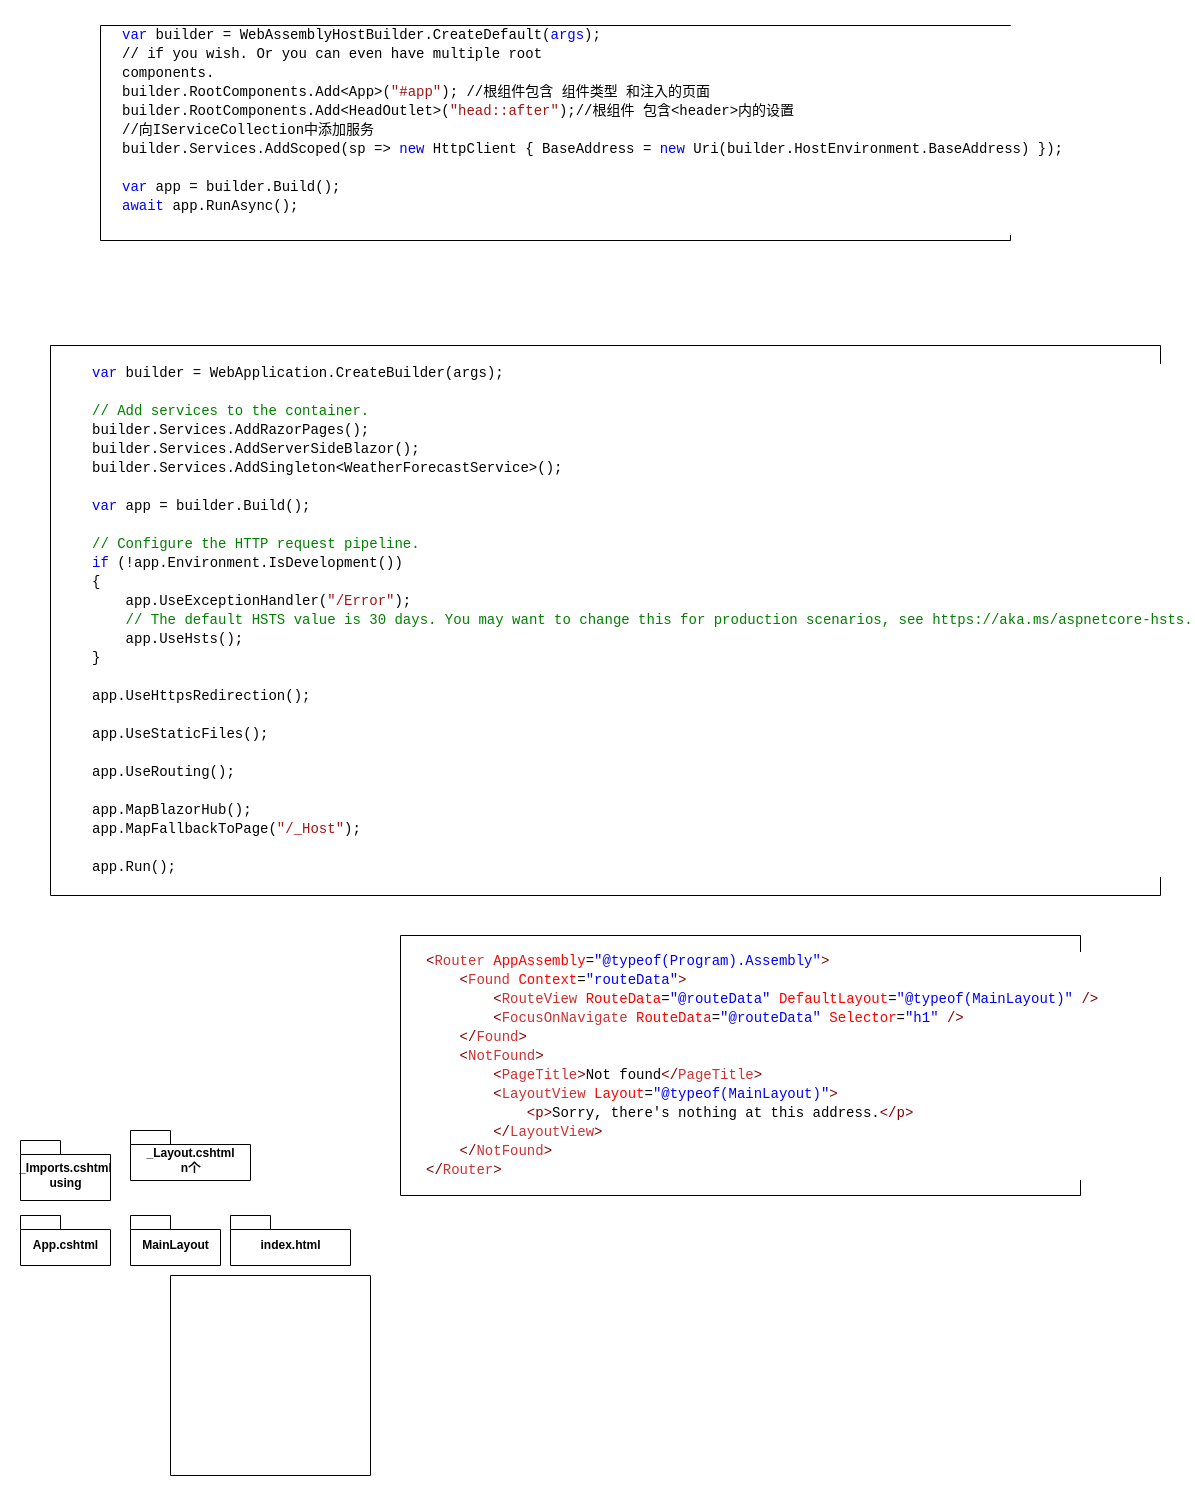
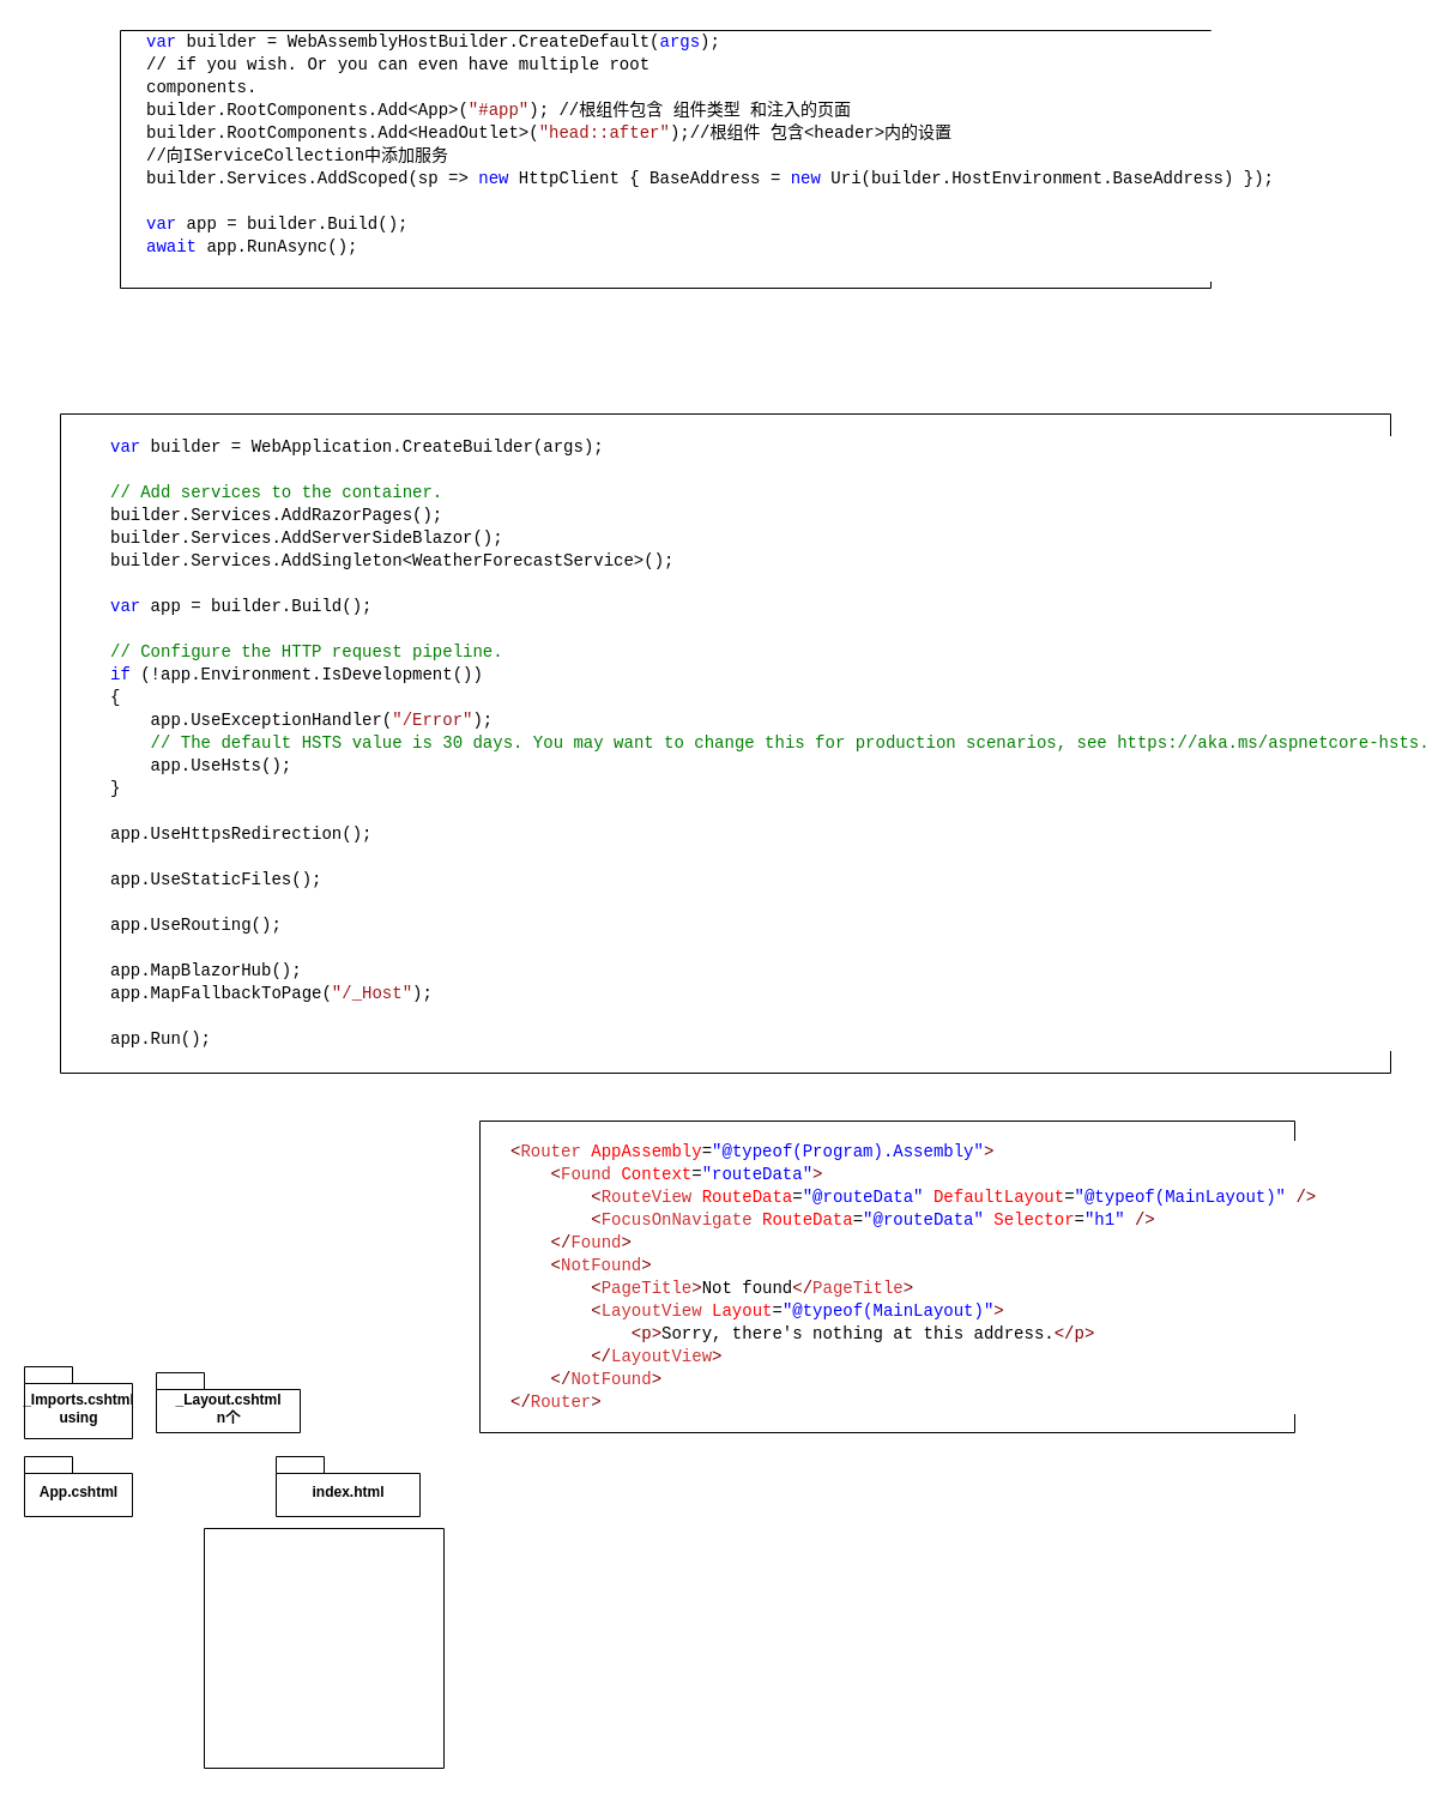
  <mxCell id="0" />
  <mxCell id="1" parent="0" />
  <mxCell id="2" value="" style="swimlane;startSize=0;" vertex="1" parent="1"><mxGeometry x="100" y="25" width="910" height="215" as="geometry"><mxRectangle x="90" y="40" width="50" height="40" as="alternateBounds" /></mxGeometry></mxCell>
  <mxCell id="3" value="&lt;div style=&quot;background-color: rgb(255, 255, 255); font-family: Consolas, &amp;quot;Courier New&amp;quot;, monospace; font-size: 14px; line-height: 19px;&quot;&gt;&lt;div&gt;&lt;span style=&quot;color: rgb(0, 0, 255);&quot;&gt;var&lt;/span&gt; builder = WebAssemblyHostBuilder.CreateDefault(&lt;span style=&quot;color: rgb(0, 0, 255);&quot;&gt;args&lt;/span&gt;);&lt;br&gt;&lt;/div&gt;&lt;div&gt;// if you wish. Or you can even have multiple root&lt;br/&gt;components.&lt;/div&gt;&lt;div&gt;builder.RootComponents.Add&amp;lt;App&amp;gt;(&lt;span style=&quot;color: #a31515;&quot;&gt;&quot;#app&quot;&lt;/span&gt;); //根组件包含 组件类型 和注入的页面&lt;/div&gt;&lt;div&gt;builder.RootComponents.Add&amp;lt;HeadOutlet&amp;gt;(&lt;span style=&quot;color: #a31515;&quot;&gt;&quot;head::after&quot;&lt;/span&gt;);//根组件 包含&amp;lt;header&amp;gt;内的设置&lt;/div&gt;//向IServiceCollection中添加服务&lt;br&gt;&lt;div&gt;builder.Services.AddScoped(sp =&amp;gt; &lt;span style=&quot;color: #0000ff;&quot;&gt;new&lt;/span&gt; HttpClient { BaseAddress = &lt;span style=&quot;color: #0000ff;&quot;&gt;new&lt;/span&gt; Uri(builder.HostEnvironment.BaseAddress) });&lt;/div&gt;&lt;br&gt;&lt;div&gt;&lt;span style=&quot;color: #0000ff;&quot;&gt;var&lt;/span&gt; app = builder.Build();&lt;/div&gt;&lt;div&gt;&lt;span style=&quot;color: #0000ff;&quot;&gt;await&lt;/span&gt; app.RunAsync();&lt;/div&gt;&lt;br&gt;&lt;/div&gt;" style="text;html=1;align=left;verticalAlign=middle;resizable=0;points=[];autosize=1;strokeColor=none;fillColor=none;" vertex="1" parent="2"><mxGeometry x="20" y="-5" width="890" height="220" as="geometry" /></mxCell>
  <mxCell id="4" value="" style="swimlane;startSize=0;" vertex="1" parent="1"><mxGeometry x="50" y="345" width="1110" height="550" as="geometry"><mxRectangle x="90" y="360" width="50" height="40" as="alternateBounds" /></mxGeometry></mxCell>
  <mxCell id="5" value="&lt;div style=&quot;background-color: rgb(255, 255, 255); line-height: 19px;&quot;&gt;&lt;div style=&quot;line-height: 19px;&quot;&gt;&lt;div style=&quot;font-family: Consolas, &amp;quot;Courier New&amp;quot;, monospace; font-size: 14px; line-height: 19px;&quot;&gt;&lt;div&gt;&lt;span style=&quot;color: #0000ff;&quot;&gt;var&lt;/span&gt; builder = WebApplication.CreateBuilder(args);&lt;/div&gt;&lt;br&gt;&lt;div&gt;&lt;span style=&quot;color: #008000;&quot;&gt;// Add services to the container.&lt;/span&gt;&lt;/div&gt;&lt;div&gt;builder.Services.AddRazorPages();&lt;/div&gt;&lt;div&gt;builder.Services.AddServerSideBlazor();&lt;/div&gt;&lt;div&gt;builder.Services.AddSingleton&amp;lt;WeatherForecastService&amp;gt;();&lt;/div&gt;&lt;br&gt;&lt;div&gt;&lt;span style=&quot;color: #0000ff;&quot;&gt;var&lt;/span&gt; app = builder.Build();&lt;/div&gt;&lt;br&gt;&lt;div&gt;&lt;span style=&quot;color: #008000;&quot;&gt;// Configure the HTTP request pipeline.&lt;/span&gt;&lt;/div&gt;&lt;div&gt;&lt;span style=&quot;color: #0000ff;&quot;&gt;if&lt;/span&gt; (!app.Environment.IsDevelopment())&lt;/div&gt;&lt;div&gt;{&lt;/div&gt;&lt;div&gt;&amp;nbsp; &amp;nbsp; app.UseExceptionHandler(&lt;span style=&quot;color: #a31515;&quot;&gt;&quot;/Error&quot;&lt;/span&gt;);&lt;/div&gt;&lt;div&gt;&amp;nbsp; &amp;nbsp; &lt;span style=&quot;color: #008000;&quot;&gt;// The default HSTS value is 30 days. You may want to change this for production scenarios, see https://aka.ms/aspnetcore-hsts.&lt;/span&gt;&lt;/div&gt;&lt;div&gt;&amp;nbsp; &amp;nbsp; app.UseHsts();&lt;/div&gt;&lt;div&gt;}&lt;/div&gt;&lt;br&gt;&lt;div&gt;app.UseHttpsRedirection();&lt;/div&gt;&lt;br&gt;&lt;div&gt;app.UseStaticFiles();&lt;/div&gt;&lt;br&gt;&lt;div&gt;app.UseRouting();&lt;/div&gt;&lt;br&gt;&lt;div&gt;app.MapBlazorHub();&lt;/div&gt;&lt;div&gt;app.MapFallbackToPage(&lt;span style=&quot;color: #a31515;&quot;&gt;&quot;/_Host&quot;&lt;/span&gt;);&lt;/div&gt;&lt;br&gt;&lt;div&gt;app.Run();&lt;/div&gt;&lt;/div&gt;&lt;/div&gt;&lt;/div&gt;" style="text;html=1;align=left;verticalAlign=middle;resizable=0;points=[];autosize=1;strokeColor=none;fillColor=none;" vertex="1" parent="4"><mxGeometry x="40" y="10" width="1030" height="530" as="geometry" /></mxCell>
  <mxCell id="6" value=" _Imports.cshtml&lt;br&gt;using" style="shape=folder;fontStyle=1;spacingTop=10;tabWidth=40;tabHeight=14;tabPosition=left;html=1;" vertex="1" parent="1"><mxGeometry x="20" y="1140" width="90" height="60" as="geometry" /></mxCell>
  <mxCell id="7" value="" style="swimlane;startSize=0;" vertex="1" parent="1"><mxGeometry x="400" y="935" width="680" height="260" as="geometry"><mxRectangle x="390" y="950" width="50" height="40" as="alternateBounds" /></mxGeometry></mxCell>
  <mxCell id="8" value="&lt;div style=&quot;background-color: rgb(255, 255, 255); font-family: Consolas, &amp;quot;Courier New&amp;quot;, monospace; font-size: 14px; line-height: 19px;&quot;&gt;&lt;div&gt;&lt;span style=&quot;color: #800000;&quot;&gt;&amp;lt;&lt;/span&gt;&lt;span style=&quot;color: #cd3131;&quot;&gt;Router&lt;/span&gt; &lt;span style=&quot;color: #ff0000;&quot;&gt;AppAssembly&lt;/span&gt;=&lt;span style=&quot;color: #0000ff;&quot;&gt;&quot;&lt;/span&gt;&lt;span style=&quot;color: #0000ff;&quot;&gt;@&lt;/span&gt;&lt;span style=&quot;color: #0000ff;&quot;&gt;typeof(Program).Assembly&quot;&lt;/span&gt;&lt;span style=&quot;color: #800000;&quot;&gt;&amp;gt;&lt;/span&gt;&lt;/div&gt;&lt;div&gt;&amp;nbsp; &amp;nbsp; &lt;span style=&quot;color: #800000;&quot;&gt;&amp;lt;&lt;/span&gt;&lt;span style=&quot;color: #cd3131;&quot;&gt;Found&lt;/span&gt; &lt;span style=&quot;color: #ff0000;&quot;&gt;Context&lt;/span&gt;=&lt;span style=&quot;color: #0000ff;&quot;&gt;&quot;routeData&quot;&lt;/span&gt;&lt;span style=&quot;color: #800000;&quot;&gt;&amp;gt;&lt;/span&gt;&lt;/div&gt;&lt;div&gt;&amp;nbsp; &amp;nbsp; &amp;nbsp; &amp;nbsp; &lt;span style=&quot;color: #800000;&quot;&gt;&amp;lt;&lt;/span&gt;&lt;span style=&quot;color: #cd3131;&quot;&gt;RouteView&lt;/span&gt; &lt;span style=&quot;color: #ff0000;&quot;&gt;RouteData&lt;/span&gt;=&lt;span style=&quot;color: #0000ff;&quot;&gt;&quot;&lt;/span&gt;&lt;span style=&quot;color: #0000ff;&quot;&gt;@&lt;/span&gt;&lt;span style=&quot;color: #0000ff;&quot;&gt;routeData&quot;&lt;/span&gt; &lt;span style=&quot;color: #ff0000;&quot;&gt;DefaultLayout&lt;/span&gt;=&lt;span style=&quot;color: #0000ff;&quot;&gt;&quot;&lt;/span&gt;&lt;span style=&quot;color: #0000ff;&quot;&gt;@&lt;/span&gt;&lt;span style=&quot;color: #0000ff;&quot;&gt;typeof(MainLayout)&quot;&lt;/span&gt;&lt;span style=&quot;color: #800000;&quot;&gt; /&amp;gt;&lt;/span&gt;&lt;/div&gt;&lt;div&gt;&amp;nbsp; &amp;nbsp; &amp;nbsp; &amp;nbsp; &lt;span style=&quot;color: #800000;&quot;&gt;&amp;lt;&lt;/span&gt;&lt;span style=&quot;color: #cd3131;&quot;&gt;FocusOnNavigate&lt;/span&gt; &lt;span style=&quot;color: #ff0000;&quot;&gt;RouteData&lt;/span&gt;=&lt;span style=&quot;color: #0000ff;&quot;&gt;&quot;&lt;/span&gt;&lt;span style=&quot;color: #0000ff;&quot;&gt;@&lt;/span&gt;&lt;span style=&quot;color: #0000ff;&quot;&gt;routeData&quot;&lt;/span&gt; &lt;span style=&quot;color: #ff0000;&quot;&gt;Selector&lt;/span&gt;=&lt;span style=&quot;color: #0000ff;&quot;&gt;&quot;h1&quot;&lt;/span&gt;&lt;span style=&quot;color: #800000;&quot;&gt; /&amp;gt;&lt;/span&gt;&lt;/div&gt;&lt;div&gt;&amp;nbsp; &amp;nbsp; &lt;span style=&quot;color: #800000;&quot;&gt;&amp;lt;/&lt;/span&gt;&lt;span style=&quot;color: #cd3131;&quot;&gt;Found&lt;/span&gt;&lt;span style=&quot;color: #800000;&quot;&gt;&amp;gt;&lt;/span&gt;&lt;/div&gt;&lt;div&gt;&amp;nbsp; &amp;nbsp; &lt;span style=&quot;color: #800000;&quot;&gt;&amp;lt;&lt;/span&gt;&lt;span style=&quot;color: #cd3131;&quot;&gt;NotFound&lt;/span&gt;&lt;span style=&quot;color: #800000;&quot;&gt;&amp;gt;&lt;/span&gt;&lt;/div&gt;&lt;div&gt;&amp;nbsp; &amp;nbsp; &amp;nbsp; &amp;nbsp; &lt;span style=&quot;color: #800000;&quot;&gt;&amp;lt;&lt;/span&gt;&lt;span style=&quot;color: #cd3131;&quot;&gt;PageTitle&lt;/span&gt;&lt;span style=&quot;color: #800000;&quot;&gt;&amp;gt;&lt;/span&gt;Not found&lt;span style=&quot;color: #800000;&quot;&gt;&amp;lt;/&lt;/span&gt;&lt;span style=&quot;color: #cd3131;&quot;&gt;PageTitle&lt;/span&gt;&lt;span style=&quot;color: #800000;&quot;&gt;&amp;gt;&lt;/span&gt;&lt;/div&gt;&lt;div&gt;&amp;nbsp; &amp;nbsp; &amp;nbsp; &amp;nbsp; &lt;span style=&quot;color: #800000;&quot;&gt;&amp;lt;&lt;/span&gt;&lt;span style=&quot;color: #cd3131;&quot;&gt;LayoutView&lt;/span&gt; &lt;span style=&quot;color: #ff0000;&quot;&gt;Layout&lt;/span&gt;=&lt;span style=&quot;color: #0000ff;&quot;&gt;&quot;&lt;/span&gt;&lt;span style=&quot;color: #0000ff;&quot;&gt;@&lt;/span&gt;&lt;span style=&quot;color: #0000ff;&quot;&gt;typeof(MainLayout)&quot;&lt;/span&gt;&lt;span style=&quot;color: #800000;&quot;&gt;&amp;gt;&lt;/span&gt;&lt;/div&gt;&lt;div&gt;&amp;nbsp; &amp;nbsp; &amp;nbsp; &amp;nbsp; &amp;nbsp; &amp;nbsp; &lt;span style=&quot;color: #800000;&quot;&gt;&amp;lt;&lt;/span&gt;&lt;span style=&quot;color: #800000;&quot;&gt;p&lt;/span&gt;&lt;span style=&quot;color: #800000;&quot;&gt;&amp;gt;&lt;/span&gt;Sorry, there's nothing at this address.&lt;span style=&quot;color: #800000;&quot;&gt;&amp;lt;/&lt;/span&gt;&lt;span style=&quot;color: #800000;&quot;&gt;p&lt;/span&gt;&lt;span style=&quot;color: #800000;&quot;&gt;&amp;gt;&lt;/span&gt;&lt;/div&gt;&lt;div&gt;&amp;nbsp; &amp;nbsp; &amp;nbsp; &amp;nbsp; &lt;span style=&quot;color: #800000;&quot;&gt;&amp;lt;/&lt;/span&gt;&lt;span style=&quot;color: #cd3131;&quot;&gt;LayoutView&lt;/span&gt;&lt;span style=&quot;color: #800000;&quot;&gt;&amp;gt;&lt;/span&gt;&lt;/div&gt;&lt;div&gt;&amp;nbsp; &amp;nbsp; &lt;span style=&quot;color: #800000;&quot;&gt;&amp;lt;/&lt;/span&gt;&lt;span style=&quot;color: #cd3131;&quot;&gt;NotFound&lt;/span&gt;&lt;span style=&quot;color: #800000;&quot;&gt;&amp;gt;&lt;/span&gt;&lt;/div&gt;&lt;div&gt;&lt;span style=&quot;color: #800000;&quot;&gt;&amp;lt;/&lt;/span&gt;&lt;span style=&quot;color: #cd3131;&quot;&gt;Router&lt;/span&gt;&lt;span style=&quot;color: #800000;&quot;&gt;&amp;gt;&lt;/span&gt;&lt;/div&gt;&lt;/div&gt;" style="text;html=1;align=left;verticalAlign=middle;resizable=0;points=[];autosize=1;strokeColor=none;fillColor=none;" vertex="1" parent="7"><mxGeometry x="24" y="10" width="640" height="240" as="geometry" /></mxCell>
  <mxCell id="9" value="" style="swimlane;startSize=0;" vertex="1" parent="1"><mxGeometry x="170" y="1275" width="200" height="200" as="geometry" /></mxCell>
- <mxCell id="10" value="_Layout.cshtml&lt;br&gt;n个" style="shape=folder;fontStyle=1;spacingTop=10;tabWidth=40;tabHeight=14;tabPosition=left;html=1;" vertex="1" parent="1"><mxGeometry x="130" y="1130" width="120" height="50" as="geometry" /></mxCell>
+ <mxCell id="10" value="_Layout.cshtml&lt;br&gt;n个" style="shape=folder;fontStyle=1;spacingTop=10;tabWidth=40;tabHeight=14;tabPosition=left;html=1;" vertex="1" parent="1"><mxGeometry x="130" y="1145" width="120" height="50" as="geometry" /></mxCell>
  <mxCell id="11" value=" index.html " style="shape=folder;fontStyle=1;spacingTop=10;tabWidth=40;tabHeight=14;tabPosition=left;html=1;" vertex="1" parent="1"><mxGeometry x="230" y="1215" width="120" height="50" as="geometry" /></mxCell>
- <mxCell id="12" value="MainLayout" style="shape=folder;fontStyle=1;spacingTop=10;tabWidth=40;tabHeight=14;tabPosition=left;html=1;" vertex="1" parent="1"><mxGeometry x="130" y="1215" width="90" height="50" as="geometry" /></mxCell>
  <mxCell id="13" value="App.cshtml" style="shape=folder;fontStyle=1;spacingTop=10;tabWidth=40;tabHeight=14;tabPosition=left;html=1;" vertex="1" parent="1"><mxGeometry x="20" y="1215" width="90" height="50" as="geometry" /></mxCell>
